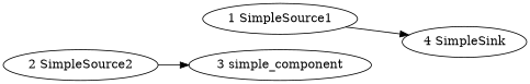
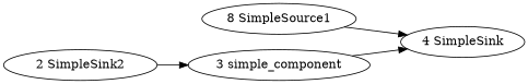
  digraph {
    rankdir=LR
-   "1 SimpleSource1"
+   "1 SimpleSource1" [label="8 SimpleSource1"]
    "4 SimpleSink"
    "3 simple_component"
-   "2 SimpleSource2"
+   "2 SimpleSource2" [label="2 SimpleSink2"]
    "1 SimpleSource1" -> "4 SimpleSink"
+   "3 simple_component" -> "4 SimpleSink"
    "2 SimpleSource2" -> "3 simple_component"
  }
